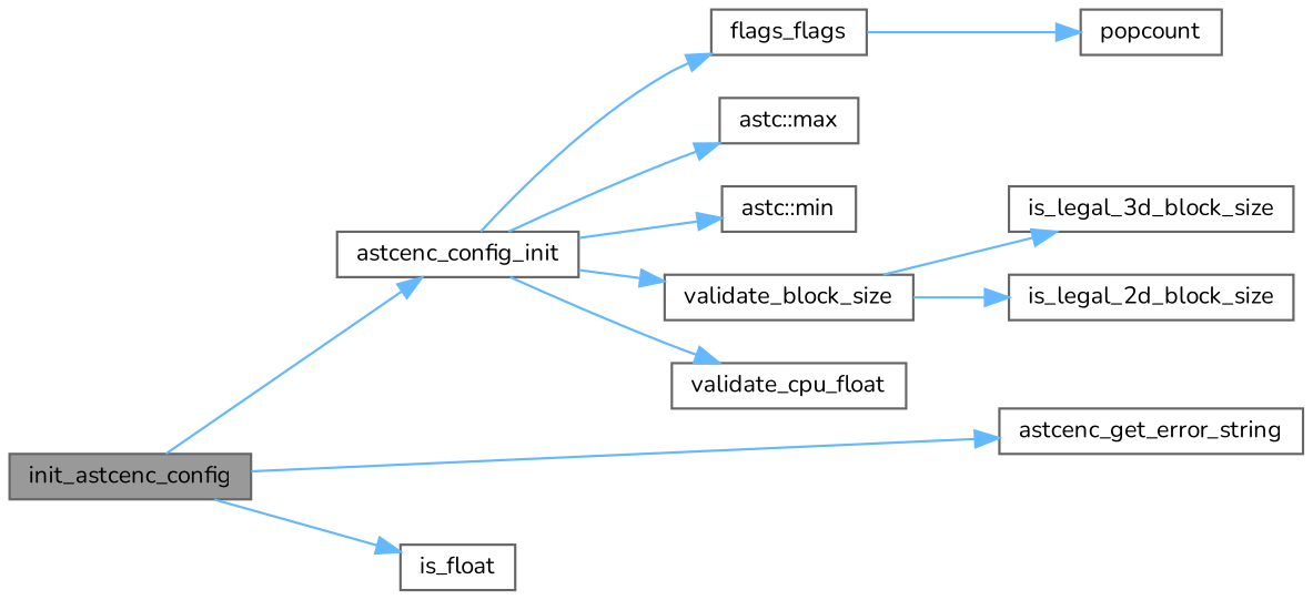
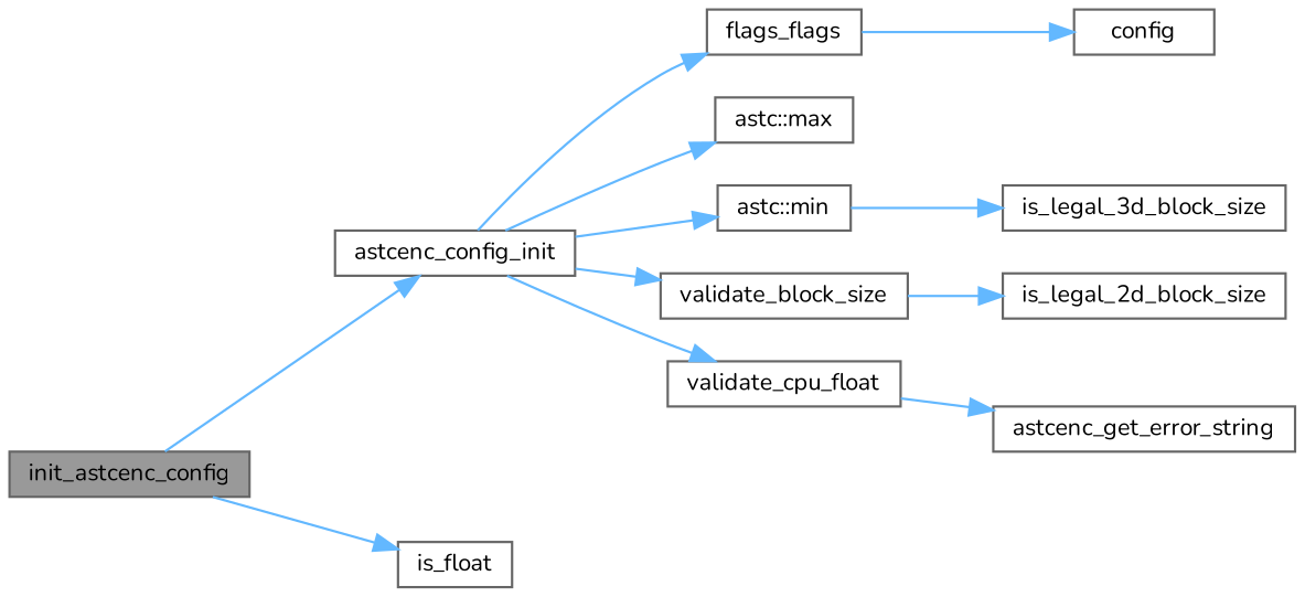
  digraph {
    fontname=Nunito
    rankdir=LR
    node [color=grey40 fillcolor=white fontname=Nunito fontsize=10 shape=box style=filled]
    edge [color=steelblue1 fontname=Nunito fontsize=10 labelfontname=Helvetica labelfontsize=10 style=solid]
    n1 [color=gray40 fillcolor=grey60 fontcolor=black height=0.2 label=init_astcenc_config width=0.4]
    n2 [height=0.2 label=astcenc_config_init width=0.4]
    n3 [height=0.2 label=astcenc_get_error_string width=0.4]
    n4 [height=0.2 label=is_float width=0.4]
    n5 [height=0.2 label="astc::max" width=0.4]
    n6 [height=0.2 label="astc::min" width=0.4]
    n7 [height=0.2 label=validate_block_size width=0.4]
    n8 [height=0.2 label=validate_cpu_float width=0.4]
    n9 [height=0.2 label=flags_flags width=0.4]
    n10 [height=0.2 label=is_legal_2d_block_size width=0.4]
    n11 [height=0.2 label=is_legal_3d_block_size width=0.4]
-   n12 [height=0.2 label=popcount width=0.4]
+   n12 [height=0.2 label=config width=0.4]
    n1 -> n2
-   n1 -> n3
+   n8 -> n3
    n1 -> n4
    n2 -> n5
    n2 -> n6
    n2 -> n7
    n2 -> n8
    n2 -> n9
    n7 -> n10
-   n7 -> n11
+   n6 -> n11
    n9 -> n12
  }
